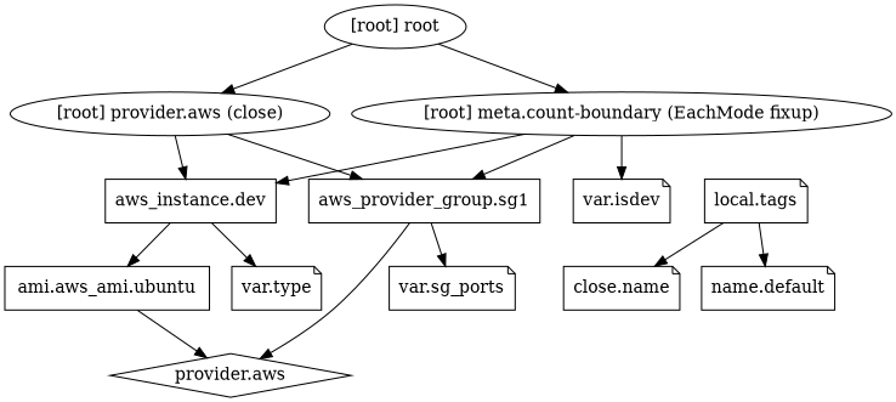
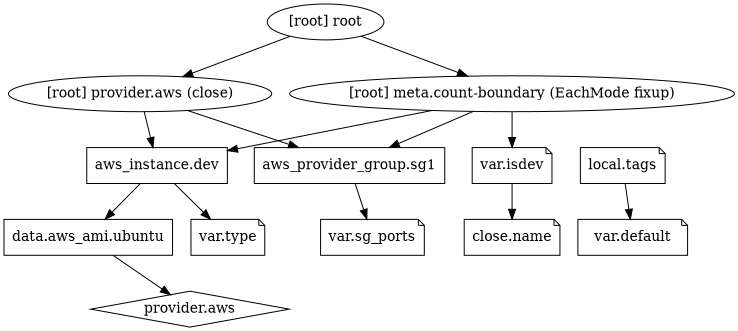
  digraph {
    compound=true
    newrank=true
    node [shape=note]
    n1 [label="aws_instance.dev" shape=box]
-   n2 [label="ami.aws_ami.ubuntu" shape=box]
+   n2 [label="data.aws_ami.ubuntu" shape=box]
    n3 [label="local.tags"]
    n4 [label="var.type"]
    n5 [label="aws_provider_group.sg1" shape=box]
    n6 [label="provider.aws" shape=diamond]
    n7 [label="var.sg_ports"]
-   n8 [label="name.default"]
+   n8 [label="var.default"]
    n9 [label="close.name"]
    n10 [label="var.isdev"]
    "[root] meta.count-boundary (EachMode fixup)" [shape=""]
    "[root] provider.aws (close)" [shape=""]
    "[root] root" [shape=""]
    subgraph sub_1 {
      n1
      n2
      n3
      n4
      n5
      n6
      n7
      n8
      n9
      n10
      "[root] meta.count-boundary (EachMode fixup)"
      "[root] provider.aws (close)"
      "[root] root"
    }
    n1 -> n2
    n1 -> n4
    n2 -> n6
    n3 -> n8
-   n3 -> n9
-   n5 -> n6
+   n10 -> n9
    n5 -> n7
    "[root] meta.count-boundary (EachMode fixup)" -> n1
    "[root] meta.count-boundary (EachMode fixup)" -> n5
    "[root] meta.count-boundary (EachMode fixup)" -> n10
    "[root] provider.aws (close)" -> n1
    "[root] provider.aws (close)" -> n5
    "[root] root" -> "[root] meta.count-boundary (EachMode fixup)"
    "[root] root" -> "[root] provider.aws (close)"
  }
